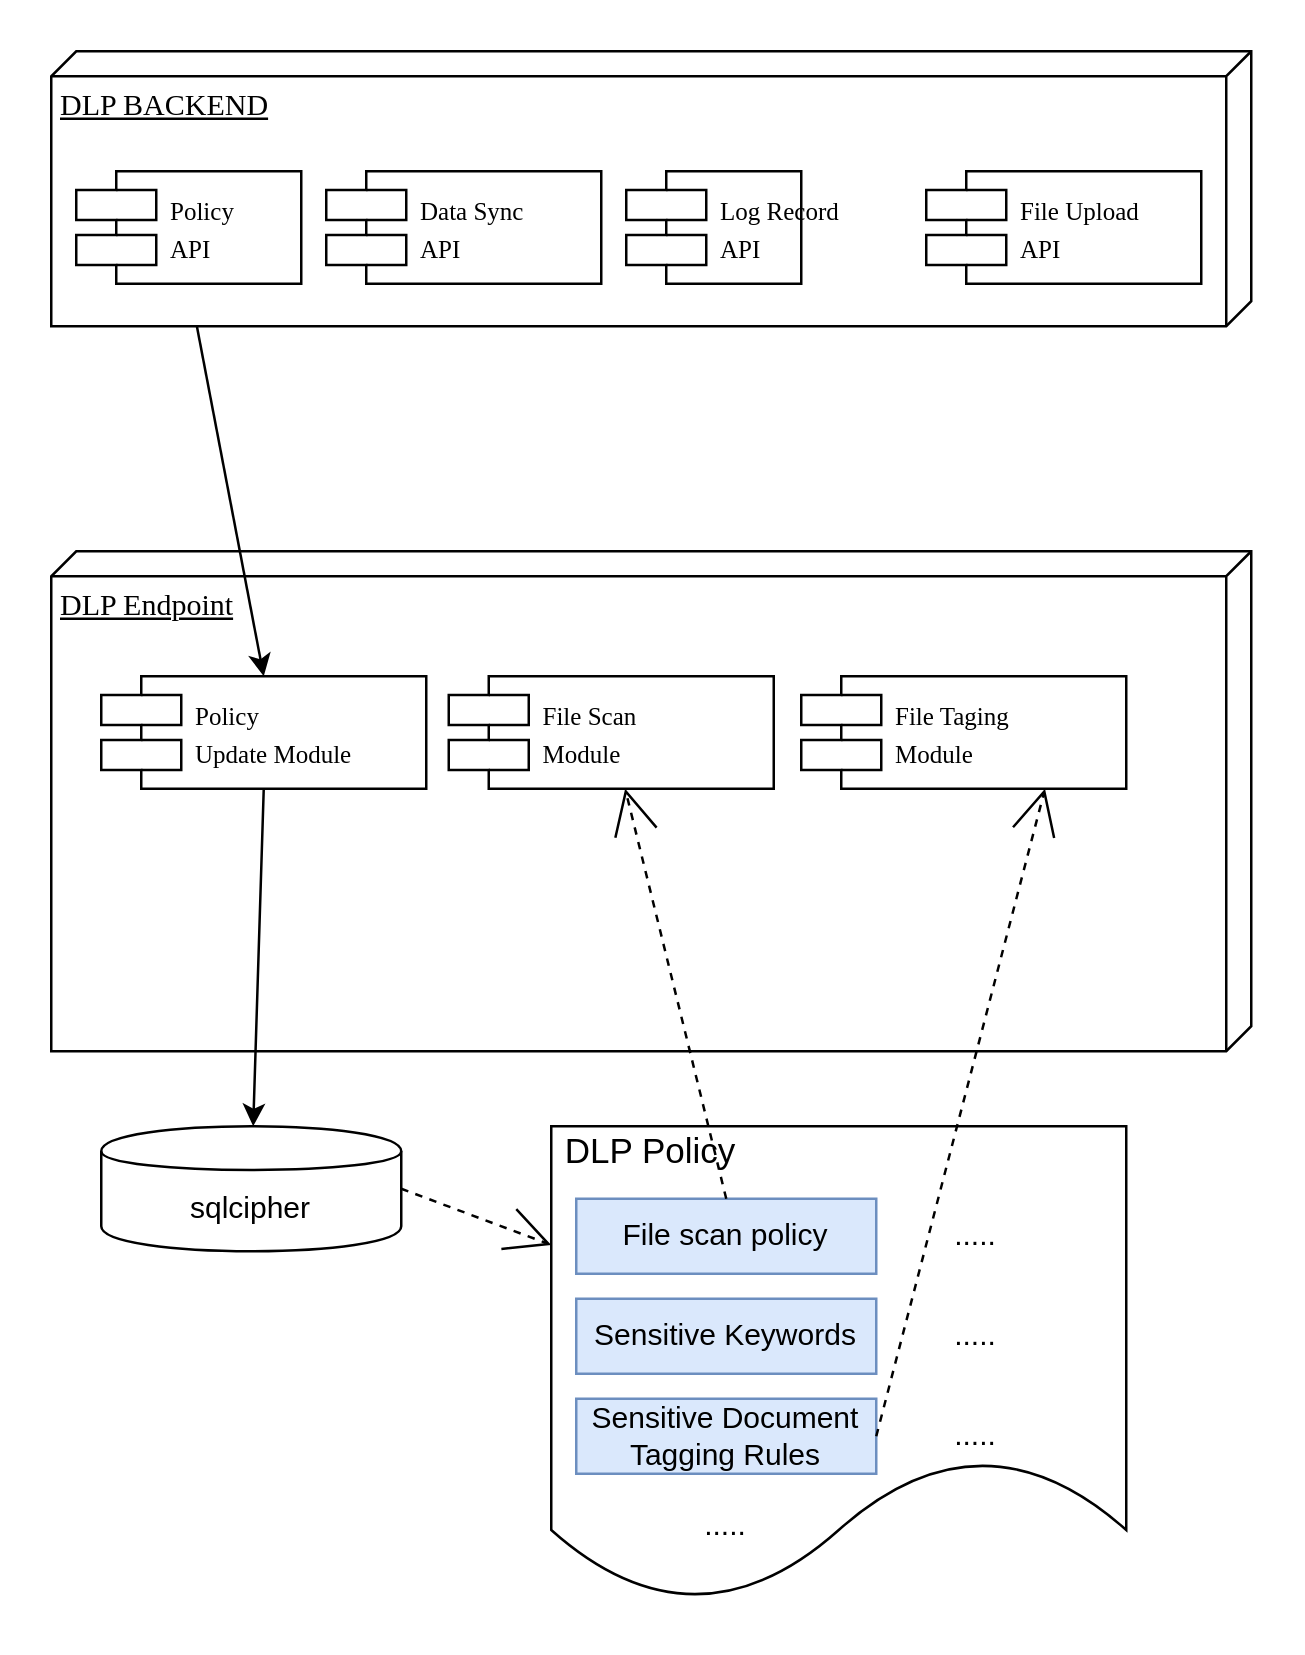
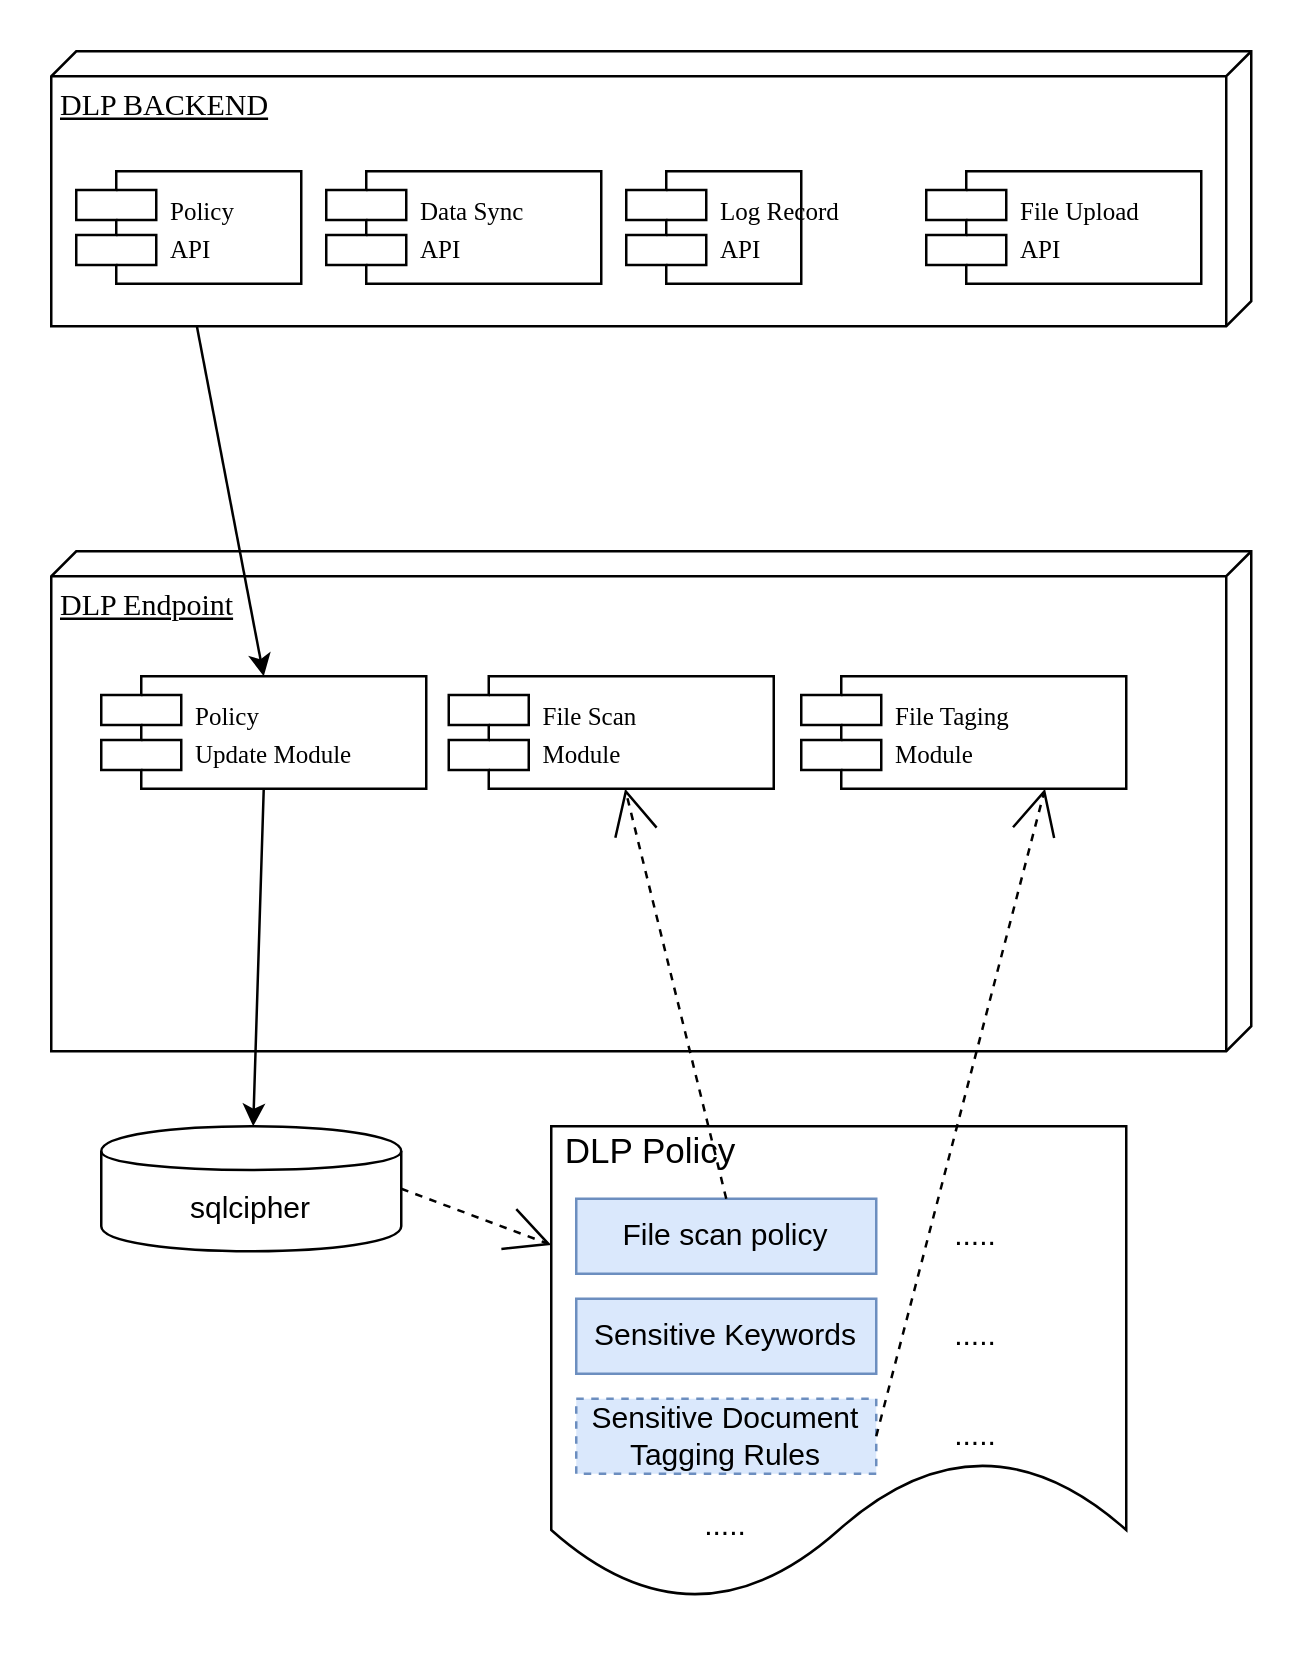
  <mxCell id="0" />
  <mxCell id="1" parent="0" />
  <mxCell id="2" style="edgeStyle=none;rounded=0;html=1;dashed=1;labelBackgroundColor=none;startArrow=none;startFill=0;startSize=8;endArrow=open;endFill=0;endSize=16;fontFamily=Verdana;fontSize=12;entryX=0;entryY=0.25;entryDx=0;entryDy=0;exitX=1;exitY=0.5;exitDx=0;exitDy=0;" edge="1" parent="1" source="7" target="10"><mxGeometry relative="1" as="geometry"><mxPoint x="100" y="15" as="sourcePoint" /><mxPoint x="254.614" y="-81.128" as="targetPoint" /></mxGeometry></mxCell>
  <mxCell id="3" value="DLP Endpoint" style="verticalAlign=top;align=left;spacingTop=8;spacingLeft=2;spacingRight=12;shape=cube;size=10;direction=south;fontStyle=4;html=1;rounded=0;shadow=0;comic=0;labelBackgroundColor=none;strokeWidth=1;fontFamily=Verdana;fontSize=12" vertex="1" parent="1"><mxGeometry x="20" y="220" width="480" height="200" as="geometry" /></mxCell>
  <mxCell id="4" value="&lt;span style=&quot;font-size: 10px&quot;&gt;Policy &lt;br&gt;Update Module&lt;br&gt;&lt;/span&gt;" style="shape=component;align=left;spacingLeft=36;rounded=0;shadow=0;comic=0;labelBackgroundColor=none;strokeWidth=1;fontFamily=Verdana;fontSize=12;html=1;" vertex="1" parent="1"><mxGeometry x="40" y="270" width="130" height="45" as="geometry" /></mxCell>
  <mxCell id="5" value="" style="endArrow=classic;html=1;exitX=0.5;exitY=1;exitDx=0;exitDy=0;entryX=0.5;entryY=0;entryDx=0;entryDy=0;" edge="1" parent="1" source="22" target="4"><mxGeometry width="50" height="50" relative="1" as="geometry"><mxPoint x="440" y="70" as="sourcePoint" /><mxPoint x="-10" y="140" as="targetPoint" /></mxGeometry></mxCell>
  <mxCell id="6" value="&lt;span style=&quot;font-size: 10px&quot;&gt;File&amp;nbsp;Scan&lt;br&gt;Module&lt;br&gt;&lt;/span&gt;" style="shape=component;align=left;spacingLeft=36;rounded=0;shadow=0;comic=0;labelBackgroundColor=none;strokeWidth=1;fontFamily=Verdana;fontSize=12;html=1;" vertex="1" parent="1"><mxGeometry x="179" y="270" width="130" height="45" as="geometry" /></mxCell>
  <mxCell id="7" value="sqlcipher" style="shape=cylinder;whiteSpace=wrap;html=1;boundedLbl=1;backgroundOutline=1;" vertex="1" parent="1"><mxGeometry x="40" y="450" width="120" height="50" as="geometry" /></mxCell>
  <mxCell id="8" value="" style="endArrow=classic;html=1;exitX=0.5;exitY=1;exitDx=0;exitDy=0;" edge="1" parent="1" source="4" target="7"><mxGeometry width="50" height="50" relative="1" as="geometry"><mxPoint x="90" y="390" as="sourcePoint" /><mxPoint x="140" y="340" as="targetPoint" /></mxGeometry></mxCell>
  <mxCell id="9" value="" style="group" vertex="1" connectable="0" parent="1"><mxGeometry x="220" y="450" width="230" height="190" as="geometry" /></mxCell>
  <mxCell id="10" value="&lt;span style=&quot;font-family: &amp;#34;verdana&amp;#34;&quot;&gt;&lt;br&gt;&lt;/span&gt;" style="shape=document;whiteSpace=wrap;html=1;boundedLbl=1;align=left;" vertex="1" parent="9"><mxGeometry width="230" height="190" as="geometry" /></mxCell>
  <mxCell id="11" value="Sensitive Keywords" style="rounded=0;whiteSpace=wrap;html=1;fillColor=#dae8fc;strokeColor=#6c8ebf;" vertex="1" parent="9"><mxGeometry x="10" y="69" width="120" height="30" as="geometry" /></mxCell>
- <mxCell id="12" value="Sensitive Document Tagging Rules" style="rounded=0;whiteSpace=wrap;html=1;fillColor=#dae8fc;strokeColor=#6c8ebf;" vertex="1" parent="9"><mxGeometry x="10" y="109" width="120" height="30" as="geometry" /></mxCell>
+ <mxCell id="12" value="Sensitive Document Tagging Rules" style="rounded=0;whiteSpace=wrap;html=1;fillColor=#dae8fc;strokeColor=#6c8ebf;dashed=1;" vertex="1" parent="9"><mxGeometry x="10" y="109" width="120" height="30" as="geometry" /></mxCell>
  <mxCell id="13" value="File scan policy" style="rounded=0;whiteSpace=wrap;html=1;fillColor=#dae8fc;strokeColor=#6c8ebf;" vertex="1" parent="9"><mxGeometry x="10" y="29" width="120" height="30" as="geometry" /></mxCell>
  <mxCell id="14" value="....." style="text;html=1;strokeColor=none;fillColor=none;align=center;verticalAlign=middle;whiteSpace=wrap;rounded=0;" vertex="1" parent="9"><mxGeometry x="150" y="34" width="40" height="20" as="geometry" /></mxCell>
  <mxCell id="15" value="&lt;font style=&quot;font-size: 14px&quot;&gt;DLP Policy&lt;/font&gt;" style="text;html=1;strokeColor=none;fillColor=none;align=center;verticalAlign=middle;whiteSpace=wrap;rounded=0;" vertex="1" parent="9"><mxGeometry width="80" height="20" as="geometry" /></mxCell>
  <mxCell id="16" value="....." style="text;html=1;strokeColor=none;fillColor=none;align=center;verticalAlign=middle;whiteSpace=wrap;rounded=0;" vertex="1" parent="9"><mxGeometry x="150" y="74" width="40" height="20" as="geometry" /></mxCell>
  <mxCell id="17" value="....." style="text;html=1;strokeColor=none;fillColor=none;align=center;verticalAlign=middle;whiteSpace=wrap;rounded=0;" vertex="1" parent="9"><mxGeometry x="150" y="114" width="40" height="20" as="geometry" /></mxCell>
  <mxCell id="18" value="....." style="text;html=1;strokeColor=none;fillColor=none;align=center;verticalAlign=middle;whiteSpace=wrap;rounded=0;" vertex="1" parent="9"><mxGeometry x="50" y="150" width="40" height="20" as="geometry" /></mxCell>
  <mxCell id="19" value="&lt;span style=&quot;font-size: 10px&quot;&gt;File Taging&lt;br&gt;Module&lt;br&gt;&lt;/span&gt;" style="shape=component;align=left;spacingLeft=36;rounded=0;shadow=0;comic=0;labelBackgroundColor=none;strokeWidth=1;fontFamily=Verdana;fontSize=12;html=1;" vertex="1" parent="1"><mxGeometry x="320" y="270" width="130" height="45" as="geometry" /></mxCell>
  <mxCell id="20" value="" style="group" vertex="1" connectable="0" parent="1"><mxGeometry x="20" y="20" width="480" height="110" as="geometry" /></mxCell>
  <mxCell id="21" value="DLP BACKEND" style="verticalAlign=top;align=left;spacingTop=8;spacingLeft=2;spacingRight=12;shape=cube;size=10;direction=south;fontStyle=4;html=1;rounded=0;shadow=0;comic=0;labelBackgroundColor=none;strokeWidth=1;fontFamily=Verdana;fontSize=12" vertex="1" parent="20"><mxGeometry width="480" height="110" as="geometry" /></mxCell>
  <mxCell id="22" value="&lt;span style=&quot;font-size: 10px&quot;&gt;Policy &lt;br&gt;API&lt;/span&gt;" style="shape=component;align=left;spacingLeft=36;rounded=0;shadow=0;comic=0;labelBackgroundColor=none;strokeWidth=1;fontFamily=Verdana;fontSize=12;html=1;" vertex="1" parent="20"><mxGeometry x="10" y="48" width="90" height="45" as="geometry" /></mxCell>
  <mxCell id="23" value="&lt;span style=&quot;font-size: 10px&quot;&gt;Data Sync&amp;nbsp;&lt;br&gt;API&lt;/span&gt;" style="shape=component;align=left;spacingLeft=36;rounded=0;shadow=0;comic=0;labelBackgroundColor=none;strokeWidth=1;fontFamily=Verdana;fontSize=12;html=1;" vertex="1" parent="20"><mxGeometry x="110" y="48" width="110" height="45" as="geometry" /></mxCell>
  <mxCell id="24" value="&lt;span style=&quot;font-size: 10px&quot;&gt;Log Record&amp;nbsp;&lt;br&gt;API&lt;/span&gt;" style="shape=component;align=left;spacingLeft=36;rounded=0;shadow=0;comic=0;labelBackgroundColor=none;strokeWidth=1;fontFamily=Verdana;fontSize=12;html=1;" vertex="1" parent="20"><mxGeometry x="230" y="48" width="70" height="45" as="geometry" /></mxCell>
  <mxCell id="25" value="&lt;span style=&quot;font-size: 10px&quot;&gt;File Upload&lt;br&gt;API&lt;br&gt;&lt;/span&gt;" style="shape=component;align=left;spacingLeft=36;rounded=0;shadow=0;comic=0;labelBackgroundColor=none;strokeWidth=1;fontFamily=Verdana;fontSize=12;html=1;" vertex="1" parent="20"><mxGeometry x="350" y="48" width="110" height="45" as="geometry" /></mxCell>
  <mxCell id="26" style="edgeStyle=none;rounded=0;html=1;dashed=1;labelBackgroundColor=none;startArrow=none;startFill=0;startSize=8;endArrow=open;endFill=0;endSize=16;fontFamily=Verdana;fontSize=12;exitX=0.5;exitY=0;exitDx=0;exitDy=0;" edge="1" parent="1" source="13" target="6"><mxGeometry relative="1" as="geometry"><mxPoint x="170" y="485" as="sourcePoint" /><mxPoint x="230" y="507.5" as="targetPoint" /></mxGeometry></mxCell>
  <mxCell id="27" style="edgeStyle=none;rounded=0;html=1;dashed=1;labelBackgroundColor=none;startArrow=none;startFill=0;startSize=8;endArrow=open;endFill=0;endSize=16;fontFamily=Verdana;fontSize=12;exitX=1;exitY=0.5;exitDx=0;exitDy=0;entryX=0.75;entryY=1;entryDx=0;entryDy=0;" edge="1" parent="1" source="12" target="19"><mxGeometry relative="1" as="geometry"><mxPoint x="360" y="544" as="sourcePoint" /><mxPoint x="286.5" y="325" as="targetPoint" /></mxGeometry></mxCell>
